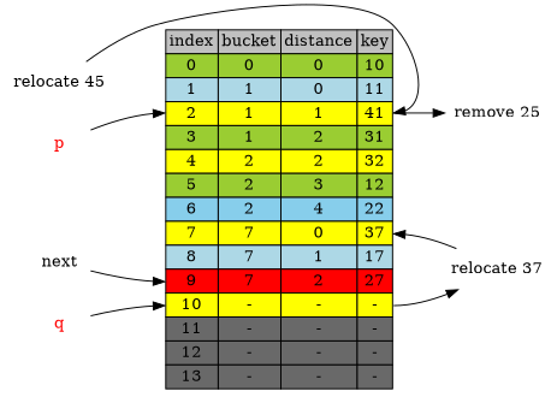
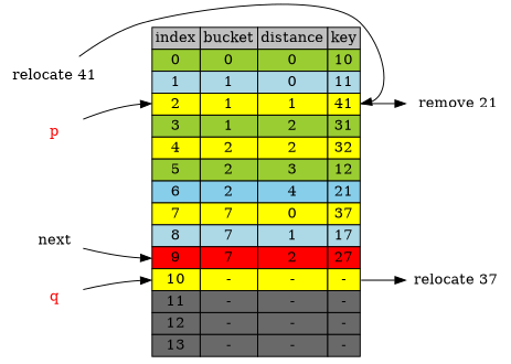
  digraph {
    rankdir=LR
    node [shape=plaintext]
-   n1 [label=<         <TABLE BORDER="0" CELLBORDER="1" CELLSPACING="0">             <TR>                 <TD BGCOLOR="grey">index</TD>                 <TD BGCOLOR="grey">bucket</TD>                 <TD BGCOLOR="grey">distance</TD>                 <TD BGCOLOR="grey">key</TD>             </TR>                        <TR>                 <TD BGCOLOR="yellowgreen" PORT="i0">0</TD>                 <TD BGCOLOR="yellowgreen">0</TD>                 <TD BGCOLOR="yellowgreen">0</TD>                 <TD BGCOLOR="yellowgreen" PORT="k0">10</TD>             </TR>                        <TR>                 <TD BGCOLOR="lightblue" PORT="i1">1</TD>                 <TD BGCOLOR="lightblue">1</TD>                 <TD BGCOLOR="lightblue">0</TD>                 <TD BGCOLOR="lightblue" PORT="k1">11</TD>             </TR>                        <TR>                 <TD BGCOLOR="yellow" PORT="i2">2</TD>                 <TD BGCOLOR="yellow">1</TD>                 <TD BGCOLOR="yellow">1</TD>                 <TD BGCOLOR="yellow" PORT="k2">41</TD>             </TR>                        <TR>                 <TD BGCOLOR="yellowgreen" PORT="i3">3</TD>                 <TD BGCOLOR="yellowgreen">1</TD>                 <TD BGCOLOR="yellowgreen">2</TD>                 <TD BGCOLOR="yellowgreen" PORT="k3">31</TD>             </TR>                        <TR>                 <TD BGCOLOR="yellow" PORT="i4">4</TD>                 <TD BGCOLOR="yellow">2</TD>                 <TD BGCOLOR="yellow">2</TD>                 <TD BGCOLOR="yellow" PORT="k4">32</TD>             </TR>                        <TR>                 <TD BGCOLOR="yellowgreen" PORT="i5">5</TD>                 <TD BGCOLOR="yellowgreen">2</TD>                 <TD BGCOLOR="yellowgreen">3</TD>                 <TD BGCOLOR="yellowgreen" PORT="k5">12</TD>             </TR>             <TR>                 <TD BGCOLOR="skyblue" PORT="i6">6</TD>                 <TD BGCOLOR="skyblue">2</TD>                 <TD BGCOLOR="skyblue">4</TD>                 <TD BGCOLOR="skyblue" PORT="k6">22</TD>              </TR>                        <TR>                 <TD BGCOLOR="yellow" PORT="i7">7</TD>                 <TD BGCOLOR="yellow">7</TD>                 <TD BGCOLOR="yellow">0</TD>                 <TD BGCOLOR="yellow" PORT="k7">37</TD>             </TR>                        <TR>                 <TD BGCOLOR="lightblue" PORT="i8">8</TD>                 <TD BGCOLOR="lightblue">7</TD>                 <TD BGCOLOR="lightblue">1</TD>                 <TD BGCOLOR="lightblue" PORT="k8">17</TD>             </TR>                        <TR>                 <TD BGCOLOR="red" PORT="i9">9</TD>                 <TD BGCOLOR="red">7</TD>                 <TD BGCOLOR="red">2</TD>                 <TD BGCOLOR="red" PORT="k9">27</TD>             </TR>                        <TR>                 <TD BGCOLOR="yellow" PORT="i10">10</TD>                 <TD BGCOLOR="yellow">-</TD>                 <TD BGCOLOR="yellow">-</TD>                 <TD BGCOLOR="yellow" PORT="k10">-</TD>             </TR>                        <TR>                 <TD BGCOLOR="dimgrey" PORT="i11">11</TD>                 <TD BGCOLOR="dimgrey">-</TD>                 <TD BGCOLOR="dimgrey">-</TD>                 <TD BGCOLOR="dimgrey" PORT="k11">-</TD>             </TR>                        <TR>                 <TD BGCOLOR="dimgrey" PORT="i12">12</TD>                 <TD BGCOLOR="dimgrey">-</TD>                 <TD BGCOLOR="dimgrey">-</TD>                 <TD BGCOLOR="dimgrey" PORT="k12">-</TD>             </TR>                        <TR>                 <TD BGCOLOR="dimgrey" PORT="i13">13</TD>                 <TD BGCOLOR="dimgrey">-</TD>                 <TD BGCOLOR="dimgrey">-</TD>                 <TD BGCOLOR="dimgrey" PORT="k13">-</TD>             </TR>                    </TABLE>     >]
-   " remove 21" [label="remove 25"]
+   n1 [label=<         <TABLE BORDER="0" CELLBORDER="1" CELLSPACING="0">             <TR>                 <TD BGCOLOR="grey">index</TD>                 <TD BGCOLOR="grey">bucket</TD>                 <TD BGCOLOR="grey">distance</TD>                 <TD BGCOLOR="grey">key</TD>             </TR>                        <TR>                 <TD BGCOLOR="yellowgreen" PORT="i0">0</TD>                 <TD BGCOLOR="yellowgreen">0</TD>                 <TD BGCOLOR="yellowgreen">0</TD>                 <TD BGCOLOR="yellowgreen" PORT="k0">10</TD>             </TR>                        <TR>                 <TD BGCOLOR="lightblue" PORT="i1">1</TD>                 <TD BGCOLOR="lightblue">1</TD>                 <TD BGCOLOR="lightblue">0</TD>                 <TD BGCOLOR="lightblue" PORT="k1">11</TD>             </TR>                        <TR>                 <TD BGCOLOR="yellow" PORT="i2">2</TD>                 <TD BGCOLOR="yellow">1</TD>                 <TD BGCOLOR="yellow">1</TD>                 <TD BGCOLOR="yellow" PORT="k2">41</TD>             </TR>                        <TR>                 <TD BGCOLOR="yellowgreen" PORT="i3">3</TD>                 <TD BGCOLOR="yellowgreen">1</TD>                 <TD BGCOLOR="yellowgreen">2</TD>                 <TD BGCOLOR="yellowgreen" PORT="k3">31</TD>             </TR>                        <TR>                 <TD BGCOLOR="yellow" PORT="i4">4</TD>                 <TD BGCOLOR="yellow">2</TD>                 <TD BGCOLOR="yellow">2</TD>                 <TD BGCOLOR="yellow" PORT="k4">32</TD>             </TR>                        <TR>                 <TD BGCOLOR="yellowgreen" PORT="i5">5</TD>                 <TD BGCOLOR="yellowgreen">2</TD>                 <TD BGCOLOR="yellowgreen">3</TD>                 <TD BGCOLOR="yellowgreen" PORT="k5">12</TD>             </TR>             <TR>                 <TD BGCOLOR="skyblue" PORT="i6">6</TD>                 <TD BGCOLOR="skyblue">2</TD>                 <TD BGCOLOR="skyblue">4</TD>                 <TD BGCOLOR="skyblue" PORT="k6">21</TD>              </TR>                        <TR>                 <TD BGCOLOR="yellow" PORT="i7">7</TD>                 <TD BGCOLOR="yellow">7</TD>                 <TD BGCOLOR="yellow">0</TD>                 <TD BGCOLOR="yellow" PORT="k7">37</TD>             </TR>                        <TR>                 <TD BGCOLOR="lightblue" PORT="i8">8</TD>                 <TD BGCOLOR="lightblue">7</TD>                 <TD BGCOLOR="lightblue">1</TD>                 <TD BGCOLOR="lightblue" PORT="k8">17</TD>             </TR>                        <TR>                 <TD BGCOLOR="red" PORT="i9">9</TD>                 <TD BGCOLOR="red">7</TD>                 <TD BGCOLOR="red">2</TD>                 <TD BGCOLOR="red" PORT="k9">27</TD>             </TR>                        <TR>                 <TD BGCOLOR="yellow" PORT="i10">10</TD>                 <TD BGCOLOR="yellow">-</TD>                 <TD BGCOLOR="yellow">-</TD>                 <TD BGCOLOR="yellow" PORT="k10">-</TD>             </TR>                        <TR>                 <TD BGCOLOR="dimgrey" PORT="i11">11</TD>                 <TD BGCOLOR="dimgrey">-</TD>                 <TD BGCOLOR="dimgrey">-</TD>                 <TD BGCOLOR="dimgrey" PORT="k11">-</TD>             </TR>                        <TR>                 <TD BGCOLOR="dimgrey" PORT="i12">12</TD>                 <TD BGCOLOR="dimgrey">-</TD>                 <TD BGCOLOR="dimgrey">-</TD>                 <TD BGCOLOR="dimgrey" PORT="k12">-</TD>             </TR>                        <TR>                 <TD BGCOLOR="dimgrey" PORT="i13">13</TD>                 <TD BGCOLOR="dimgrey">-</TD>                 <TD BGCOLOR="dimgrey">-</TD>                 <TD BGCOLOR="dimgrey" PORT="k13">-</TD>             </TR>                    </TABLE>     >]
+   " remove 21"
    "relocate 37"
-   "relocate 41" [label="relocate 45"]
+   "relocate 41"
    p [fontcolor=red]
    q [fontcolor=red]
    next
    n1 -> " remove 21" [tailport=k2]
    n1 -> "relocate 37" [tailport=k10]
-   "relocate 37" -> n1 [headport=k7]
    "relocate 41" -> n1 [headport=k2]
    p -> n1 [headport=i2]
    q -> n1 [headport=i10]
    next -> n1 [headport=i9]
  }
